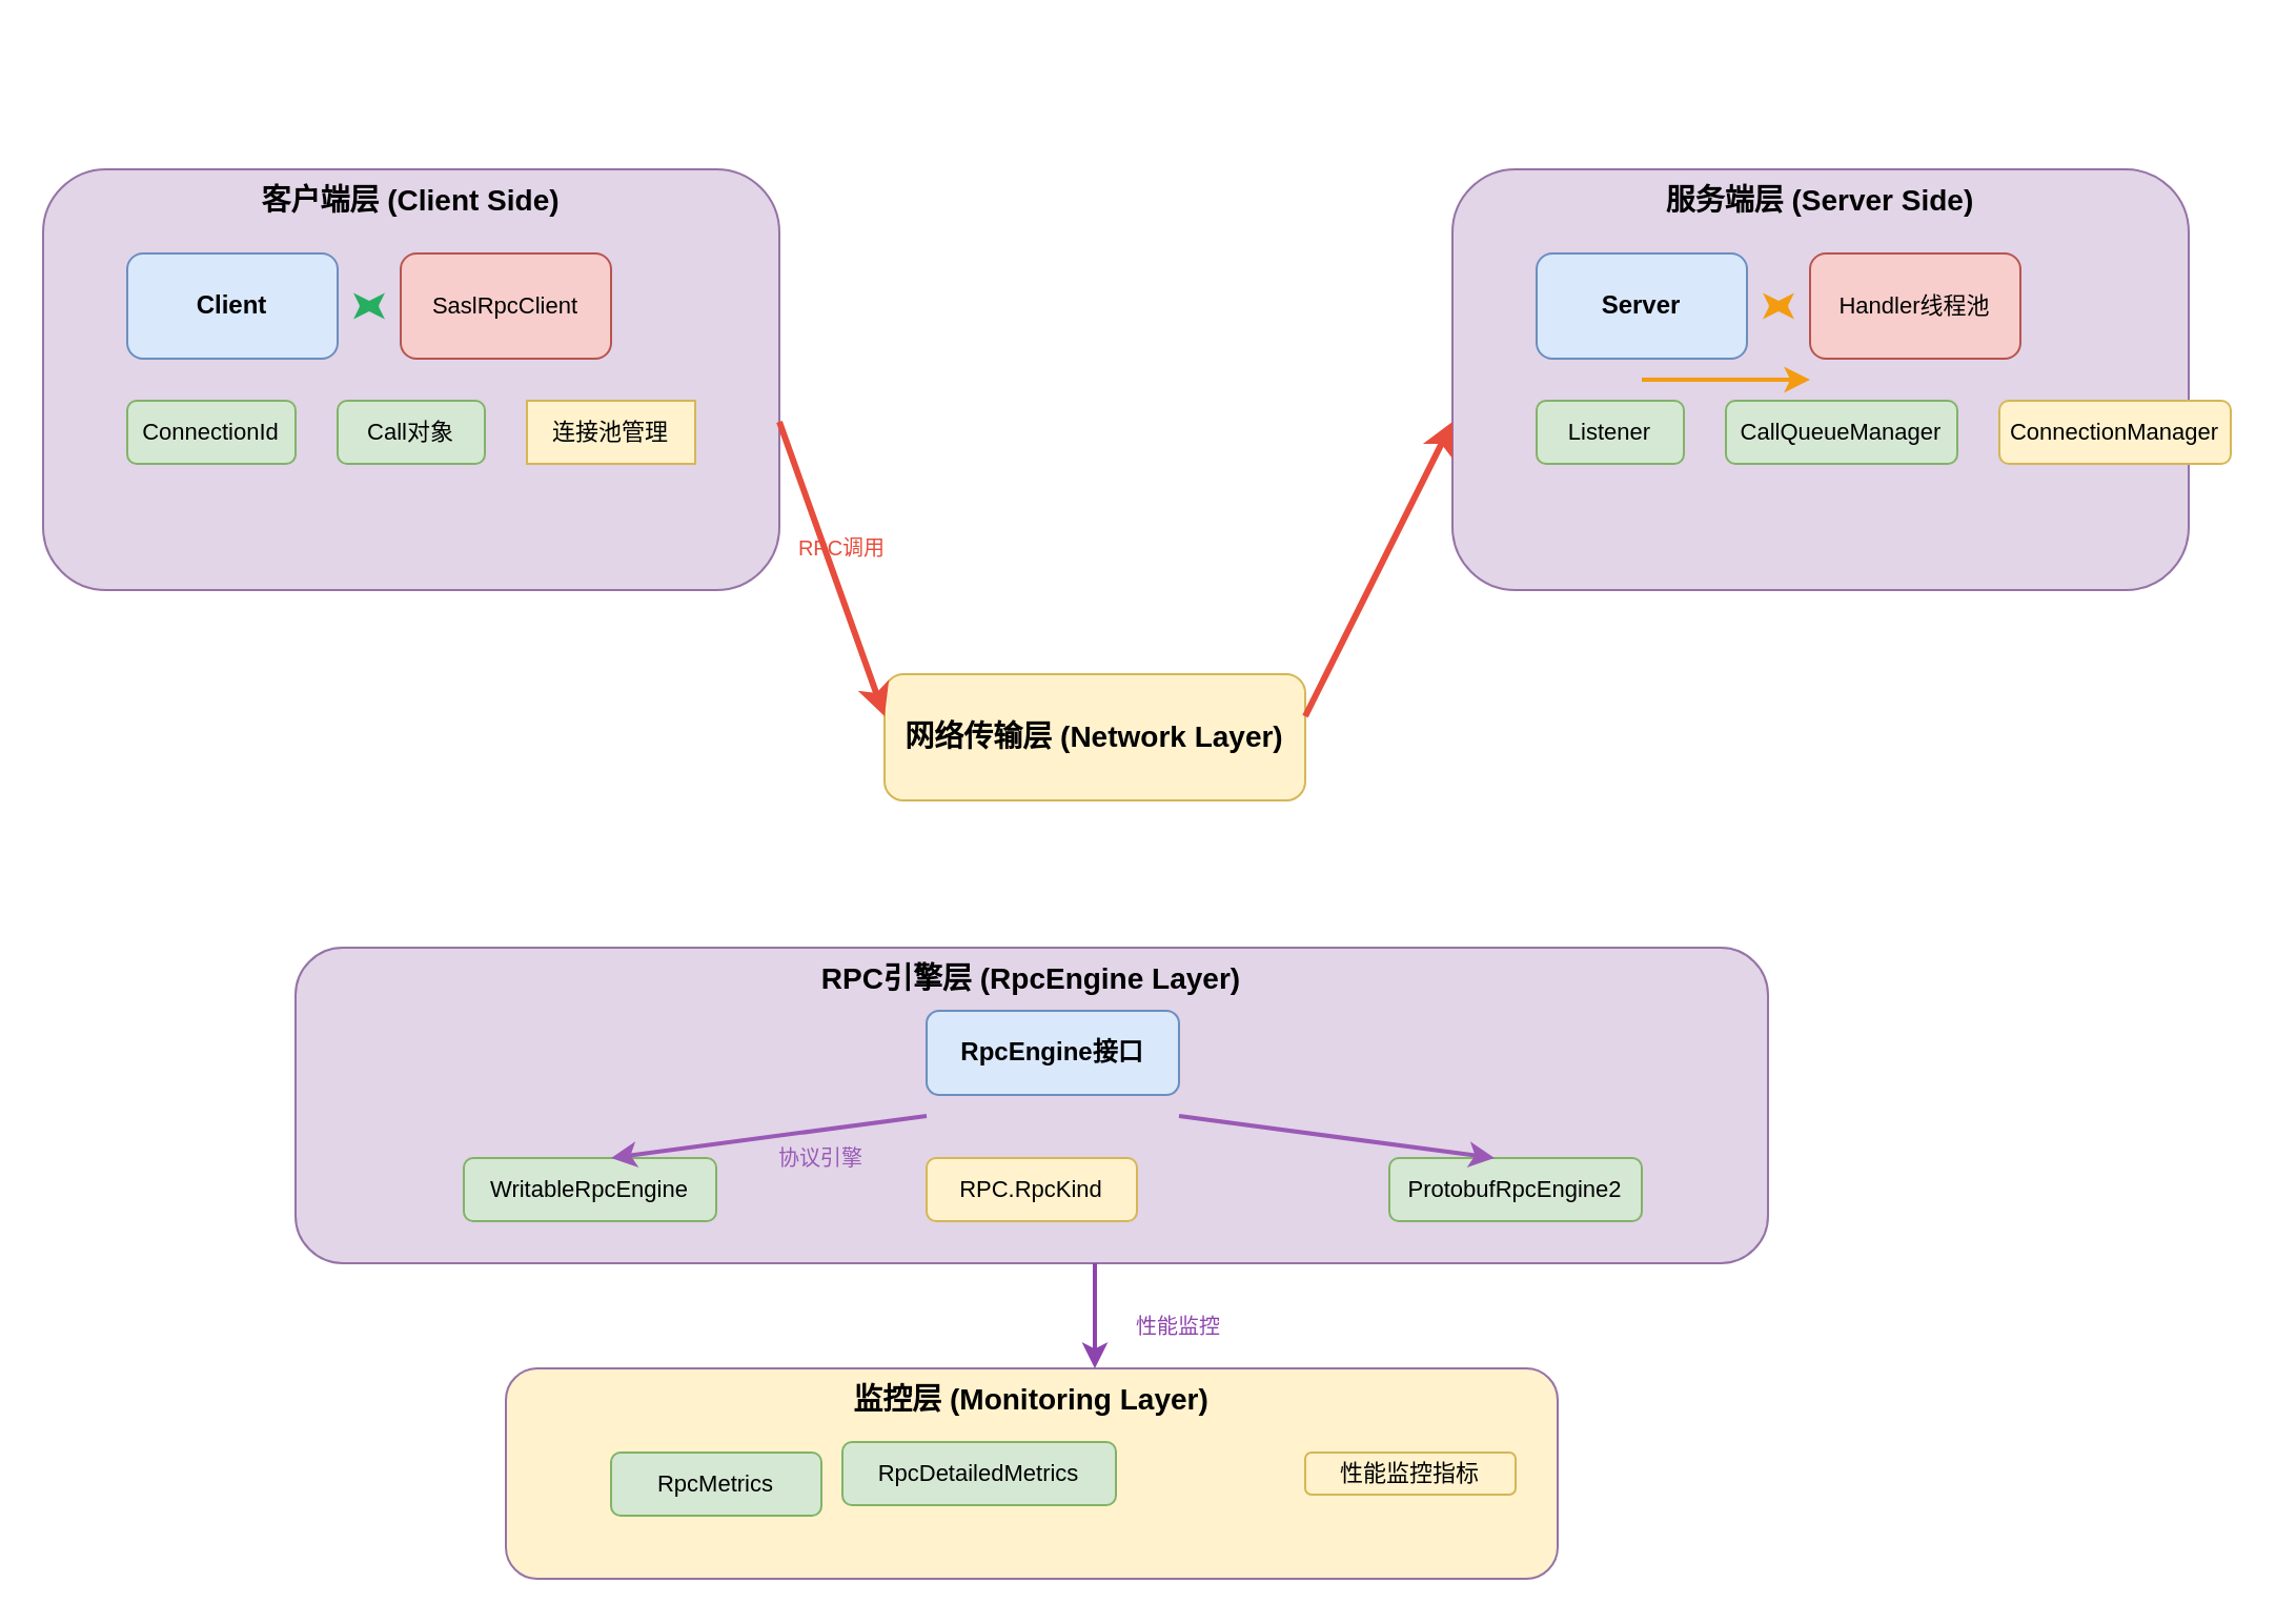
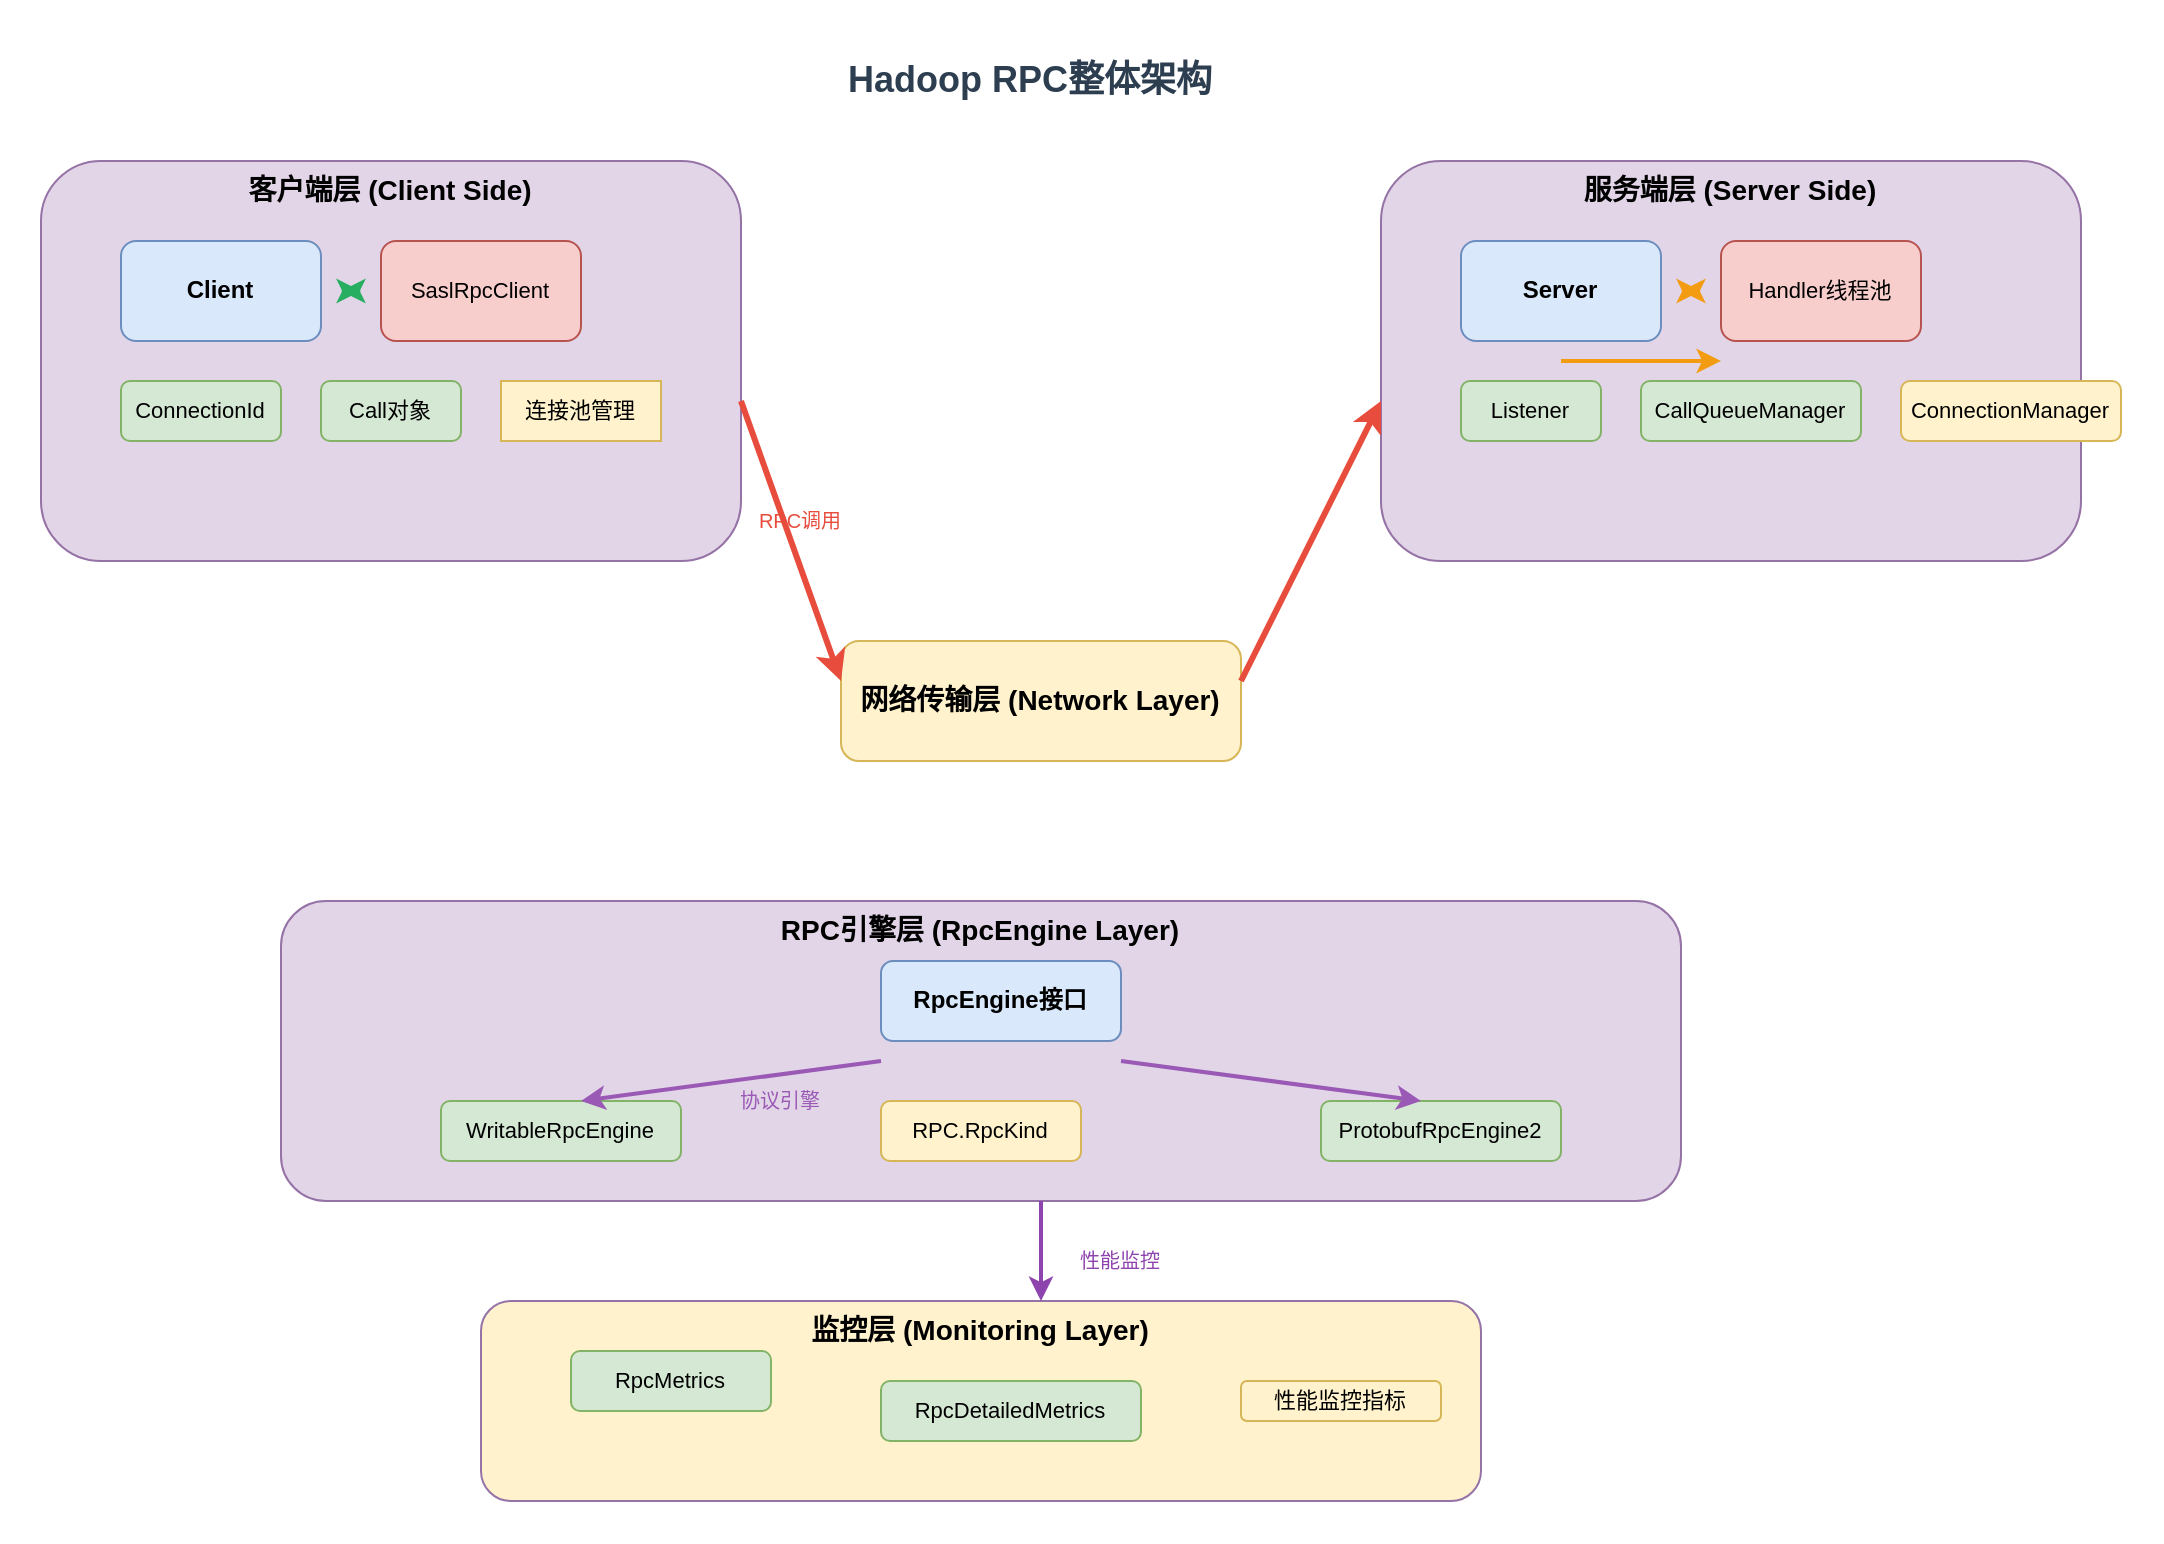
  <mxCell id="0" />
  <mxCell id="1" parent="0" />
+ <mxCell id="2" value="Hadoop RPC整体架构" style="text;html=1;strokeColor=none;fillColor=none;align=center;verticalAlign=middle;whiteSpace=wrap;rounded=0;fontSize=18;fontStyle=1;fontColor=#2c3e50;" vertex="1" parent="1"><mxGeometry x="390" y="20" width="250" height="40" as="geometry" /></mxCell>
  <mxCell id="3" value="客户端层 (Client Side)" style="rounded=1;whiteSpace=wrap;html=1;fillColor=#e1d5e7;strokeColor=#9673a6;fontSize=14;fontStyle=1;verticalAlign=top;" vertex="1" parent="1"><mxGeometry x="20" y="80" width="350" height="200" as="geometry" /></mxCell>
  <mxCell id="4" value="Client" style="rounded=1;whiteSpace=wrap;html=1;fillColor=#dae8fc;strokeColor=#6c8ebf;fontSize=12;fontStyle=1;" vertex="1" parent="1"><mxGeometry x="60" y="120" width="100" height="50" as="geometry" /></mxCell>
  <mxCell id="5" value="ConnectionId" style="rounded=1;whiteSpace=wrap;html=1;fillColor=#d5e8d4;strokeColor=#82b366;fontSize=11;" vertex="1" parent="1"><mxGeometry x="60" y="190" width="80" height="30" as="geometry" /></mxCell>
  <mxCell id="6" value="Call对象" style="rounded=1;whiteSpace=wrap;html=1;fillColor=#d5e8d4;strokeColor=#82b366;fontSize=11;" vertex="1" parent="1"><mxGeometry x="160" y="190" width="70" height="30" as="geometry" /></mxCell>
  <mxCell id="7" value="SaslRpcClient" style="rounded=1;whiteSpace=wrap;html=1;fillColor=#f8cecc;strokeColor=#b85450;fontSize=11;" vertex="1" parent="1"><mxGeometry x="190" y="120" width="100" height="50" as="geometry" /></mxCell>
  <mxCell id="8" value="连接池管理" style="whiteSpace=wrap;html=1;fillColor=#fff2cc;strokeColor=#d6b656;fontSize=11;rounded=0;" vertex="1" parent="1"><mxGeometry x="250" y="190" width="80" height="30" as="geometry" /></mxCell>
  <mxCell id="9" value="网络传输层 (Network Layer)" style="rounded=1;whiteSpace=wrap;html=1;fillColor=#fff2cc;strokeColor=#d6b656;fontSize=14;fontStyle=1;verticalAlign=middle;" vertex="1" parent="1"><mxGeometry x="420" y="320" width="200" height="60" as="geometry" /></mxCell>
  <mxCell id="10" value="服务端层 (Server Side)" style="rounded=1;whiteSpace=wrap;html=1;fillColor=#e1d5e7;strokeColor=#9673a6;fontSize=14;fontStyle=1;verticalAlign=top;" vertex="1" parent="1"><mxGeometry x="690" y="80" width="350" height="200" as="geometry" /></mxCell>
  <mxCell id="11" value="Server" style="rounded=1;whiteSpace=wrap;html=1;fillColor=#dae8fc;strokeColor=#6c8ebf;fontSize=12;fontStyle=1;" vertex="1" parent="1"><mxGeometry x="730" y="120" width="100" height="50" as="geometry" /></mxCell>
  <mxCell id="12" value="Listener" style="rounded=1;whiteSpace=wrap;html=1;fillColor=#d5e8d4;strokeColor=#82b366;fontSize=11;" vertex="1" parent="1"><mxGeometry x="730" y="190" width="70" height="30" as="geometry" /></mxCell>
  <mxCell id="13" value="CallQueueManager" style="rounded=1;whiteSpace=wrap;html=1;fillColor=#d5e8d4;strokeColor=#82b366;fontSize=11;" vertex="1" parent="1"><mxGeometry x="820" y="190" width="110" height="30" as="geometry" /></mxCell>
  <mxCell id="14" value="Handler线程池" style="rounded=1;whiteSpace=wrap;html=1;fillColor=#f8cecc;strokeColor=#b85450;fontSize=11;" vertex="1" parent="1"><mxGeometry x="860" y="120" width="100" height="50" as="geometry" /></mxCell>
  <mxCell id="15" value="ConnectionManager" style="rounded=1;whiteSpace=wrap;html=1;fillColor=#fff2cc;strokeColor=#d6b656;fontSize=11;" vertex="1" parent="1"><mxGeometry x="950" y="190" width="110" height="30" as="geometry" /></mxCell>
  <mxCell id="16" value="RPC引擎层 (RpcEngine Layer)" style="rounded=1;whiteSpace=wrap;html=1;fillColor=#e1d5e7;strokeColor=#9673a6;fontSize=14;fontStyle=1;verticalAlign=top;" vertex="1" parent="1"><mxGeometry x="140" y="450" width="700" height="150" as="geometry" /></mxCell>
  <mxCell id="17" value="RpcEngine接口" style="rounded=1;whiteSpace=wrap;html=1;fillColor=#dae8fc;strokeColor=#6c8ebf;fontSize=12;fontStyle=1;" vertex="1" parent="1"><mxGeometry x="440" y="480" width="120" height="40" as="geometry" /></mxCell>
  <mxCell id="18" value="WritableRpcEngine" style="rounded=1;whiteSpace=wrap;html=1;fillColor=#d5e8d4;strokeColor=#82b366;fontSize=11;" vertex="1" parent="1"><mxGeometry x="220" y="550" width="120" height="30" as="geometry" /></mxCell>
  <mxCell id="19" value="ProtobufRpcEngine2" style="rounded=1;whiteSpace=wrap;html=1;fillColor=#d5e8d4;strokeColor=#82b366;fontSize=11;" vertex="1" parent="1"><mxGeometry x="660" y="550" width="120" height="30" as="geometry" /></mxCell>
  <mxCell id="20" value="RPC.RpcKind" style="rounded=1;whiteSpace=wrap;html=1;fillColor=#fff2cc;strokeColor=#d6b656;fontSize=11;" vertex="1" parent="1"><mxGeometry x="440" y="550" width="100" height="30" as="geometry" /></mxCell>
  <mxCell id="21" value="监控层 (Monitoring Layer)" style="rounded=1;whiteSpace=wrap;html=1;fillColor=#fff2cc;strokeColor=#9673a6;fontSize=14;fontStyle=1;verticalAlign=top;" vertex="1" parent="1"><mxGeometry x="240" y="650" width="500" height="100" as="geometry" /></mxCell>
- <mxCell id="22" value="RpcMetrics" style="rounded=1;whiteSpace=wrap;html=1;fillColor=#d5e8d4;strokeColor=#82b366;fontSize=11;" vertex="1" parent="1"><mxGeometry x="290" y="690" width="100" height="30" as="geometry" /></mxCell>
- <mxCell id="23" value="RpcDetailedMetrics" style="rounded=1;whiteSpace=wrap;html=1;fillColor=#d5e8d4;strokeColor=#82b366;fontSize=11;" vertex="1" parent="1"><mxGeometry x="400" y="685" width="130" height="30" as="geometry" /></mxCell>
+ <mxCell id="22" value="RpcMetrics" style="rounded=1;whiteSpace=wrap;html=1;fillColor=#d5e8d4;strokeColor=#82b366;fontSize=11;" vertex="1" parent="1"><mxGeometry x="285" y="675" width="100" height="30" as="geometry" /></mxCell>
+ <mxCell id="23" value="RpcDetailedMetrics" style="rounded=1;whiteSpace=wrap;html=1;fillColor=#d5e8d4;strokeColor=#82b366;fontSize=11;" vertex="1" parent="1"><mxGeometry x="440" y="690" width="130" height="30" as="geometry" /></mxCell>
  <mxCell id="24" value="性能监控指标" style="rounded=1;whiteSpace=wrap;html=1;fillColor=#fff2cc;strokeColor=#d6b656;fontSize=11;" vertex="1" parent="1"><mxGeometry x="620" y="690" width="100" height="20" as="geometry" /></mxCell>
  <mxCell id="25" value="" style="endArrow=classic;startArrow=classic;html=1;rounded=0;strokeWidth=2;strokeColor=#27ae60;" edge="1" parent="1"><mxGeometry width="50" height="50" relative="1" as="geometry"><mxPoint x="110" y="180" as="sourcePoint" /><mxPoint x="110" y="180" as="targetPoint" /></mxGeometry></mxCell>
  <mxCell id="26" value="" style="endArrow=classic;startArrow=classic;html=1;rounded=0;strokeWidth=2;strokeColor=#27ae60;" edge="1" parent="1"><mxGeometry width="50" height="50" relative="1" as="geometry"><mxPoint x="170" y="145" as="sourcePoint" /><mxPoint x="180" y="145" as="targetPoint" /></mxGeometry></mxCell>
  <mxCell id="27" value="" style="endArrow=classic;startArrow=classic;html=1;rounded=0;strokeWidth=2;strokeColor=#f39c12;" edge="1" parent="1"><mxGeometry width="50" height="50" relative="1" as="geometry"><mxPoint x="840" y="145" as="sourcePoint" /><mxPoint x="850" y="145" as="targetPoint" /></mxGeometry></mxCell>
  <mxCell id="28" value="" style="endArrow=classic;html=1;rounded=0;strokeWidth=2;strokeColor=#f39c12;" edge="1" parent="1"><mxGeometry width="50" height="50" relative="1" as="geometry"><mxPoint x="780" y="180" as="sourcePoint" /><mxPoint x="860" y="180" as="targetPoint" /></mxGeometry></mxCell>
  <mxCell id="29" value="" style="endArrow=classic;html=1;rounded=0;strokeWidth=3;strokeColor=#e74c3c;" edge="1" parent="1"><mxGeometry width="50" height="50" relative="1" as="geometry"><mxPoint x="370" y="200" as="sourcePoint" /><mxPoint x="420" y="340" as="targetPoint" /></mxGeometry></mxCell>
  <mxCell id="30" value="" style="endArrow=classic;html=1;rounded=0;strokeWidth=3;strokeColor=#e74c3c;" edge="1" parent="1"><mxGeometry width="50" height="50" relative="1" as="geometry"><mxPoint x="620" y="340" as="sourcePoint" /><mxPoint x="690" y="200" as="targetPoint" /></mxGeometry></mxCell>
  <mxCell id="31" value="" style="endArrow=classic;html=1;rounded=0;strokeWidth=2;strokeColor=#9b59b6;" edge="1" parent="1"><mxGeometry width="50" height="50" relative="1" as="geometry"><mxPoint x="440" y="530" as="sourcePoint" /><mxPoint x="290" y="550" as="targetPoint" /></mxGeometry></mxCell>
  <mxCell id="32" value="" style="endArrow=classic;html=1;rounded=0;strokeWidth=2;strokeColor=#9b59b6;" edge="1" parent="1"><mxGeometry width="50" height="50" relative="1" as="geometry"><mxPoint x="560" y="530" as="sourcePoint" /><mxPoint x="710" y="550" as="targetPoint" /></mxGeometry></mxCell>
  <mxCell id="33" value="" style="endArrow=classic;html=1;rounded=0;strokeWidth=2;strokeColor=#8e44ad;" edge="1" parent="1"><mxGeometry width="50" height="50" relative="1" as="geometry"><mxPoint x="520" y="600" as="sourcePoint" /><mxPoint x="520" y="650" as="targetPoint" /></mxGeometry></mxCell>
  <mxCell id="34" value="RPC调用" style="text;html=1;strokeColor=none;fillColor=none;align=center;verticalAlign=middle;whiteSpace=wrap;rounded=0;fontSize=10;fontColor=#e74c3c;" vertex="1" parent="1"><mxGeometry x="370" y="250" width="60" height="20" as="geometry" /></mxCell>
  <mxCell id="35" value="协议引擎" style="text;html=1;strokeColor=none;fillColor=none;align=center;verticalAlign=middle;whiteSpace=wrap;rounded=0;fontSize=10;fontColor=#9b59b6;" vertex="1" parent="1"><mxGeometry x="360" y="540" width="60" height="20" as="geometry" /></mxCell>
  <mxCell id="36" value="性能监控" style="text;html=1;strokeColor=none;fillColor=none;align=center;verticalAlign=middle;whiteSpace=wrap;rounded=0;fontSize=10;fontColor=#8e44ad;" vertex="1" parent="1"><mxGeometry x="530" y="620" width="60" height="20" as="geometry" /></mxCell>
